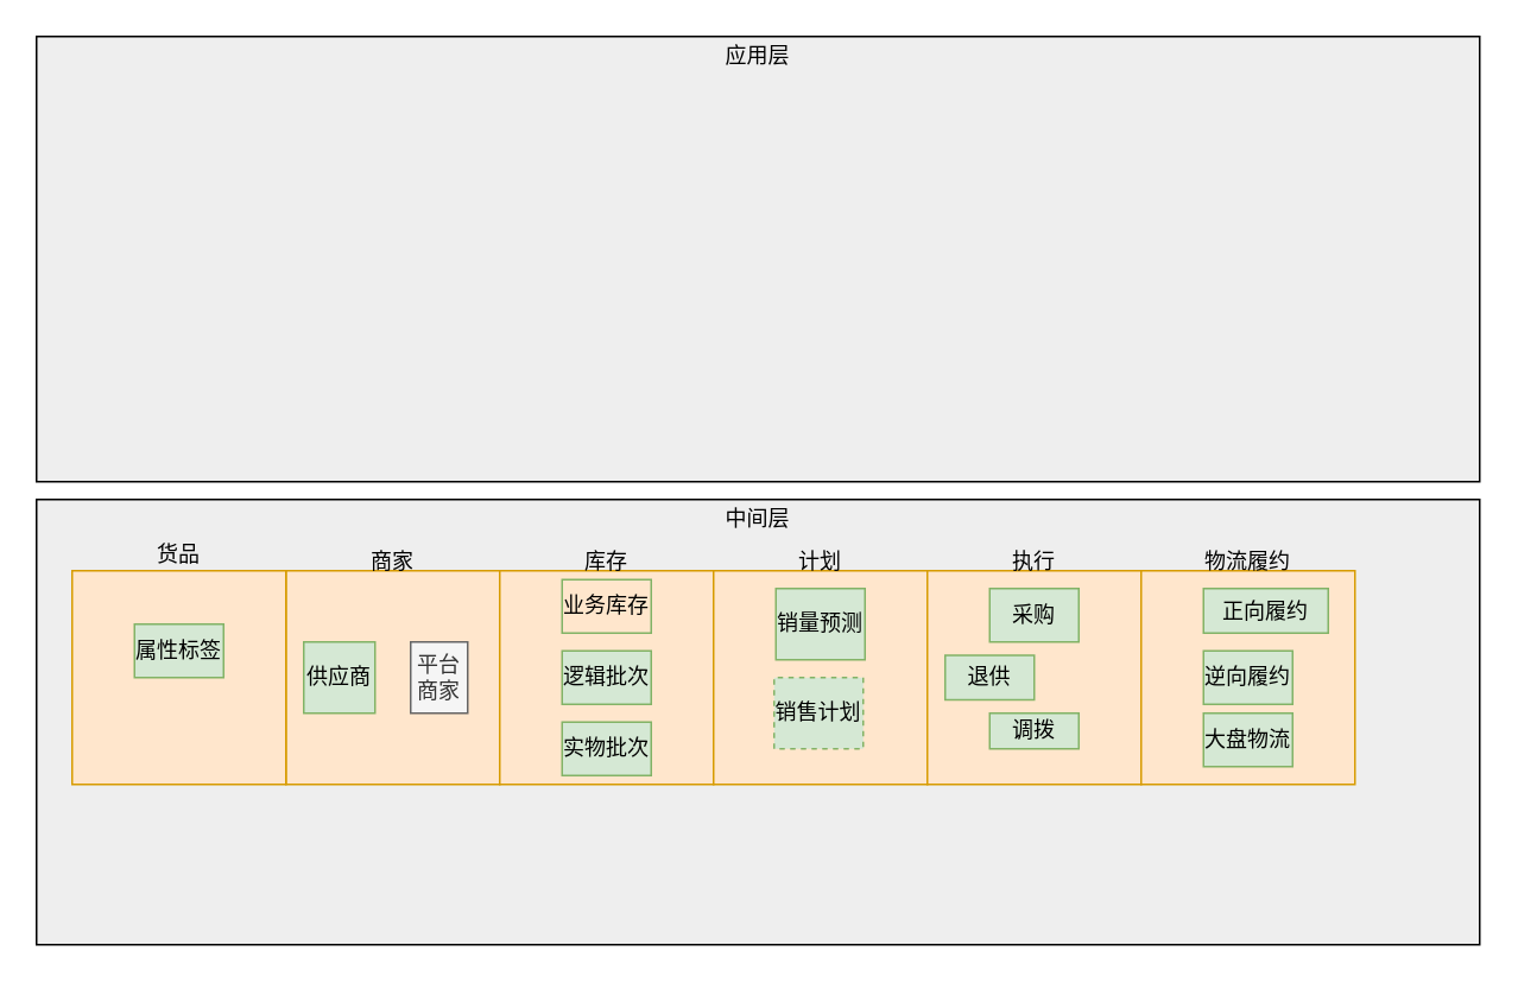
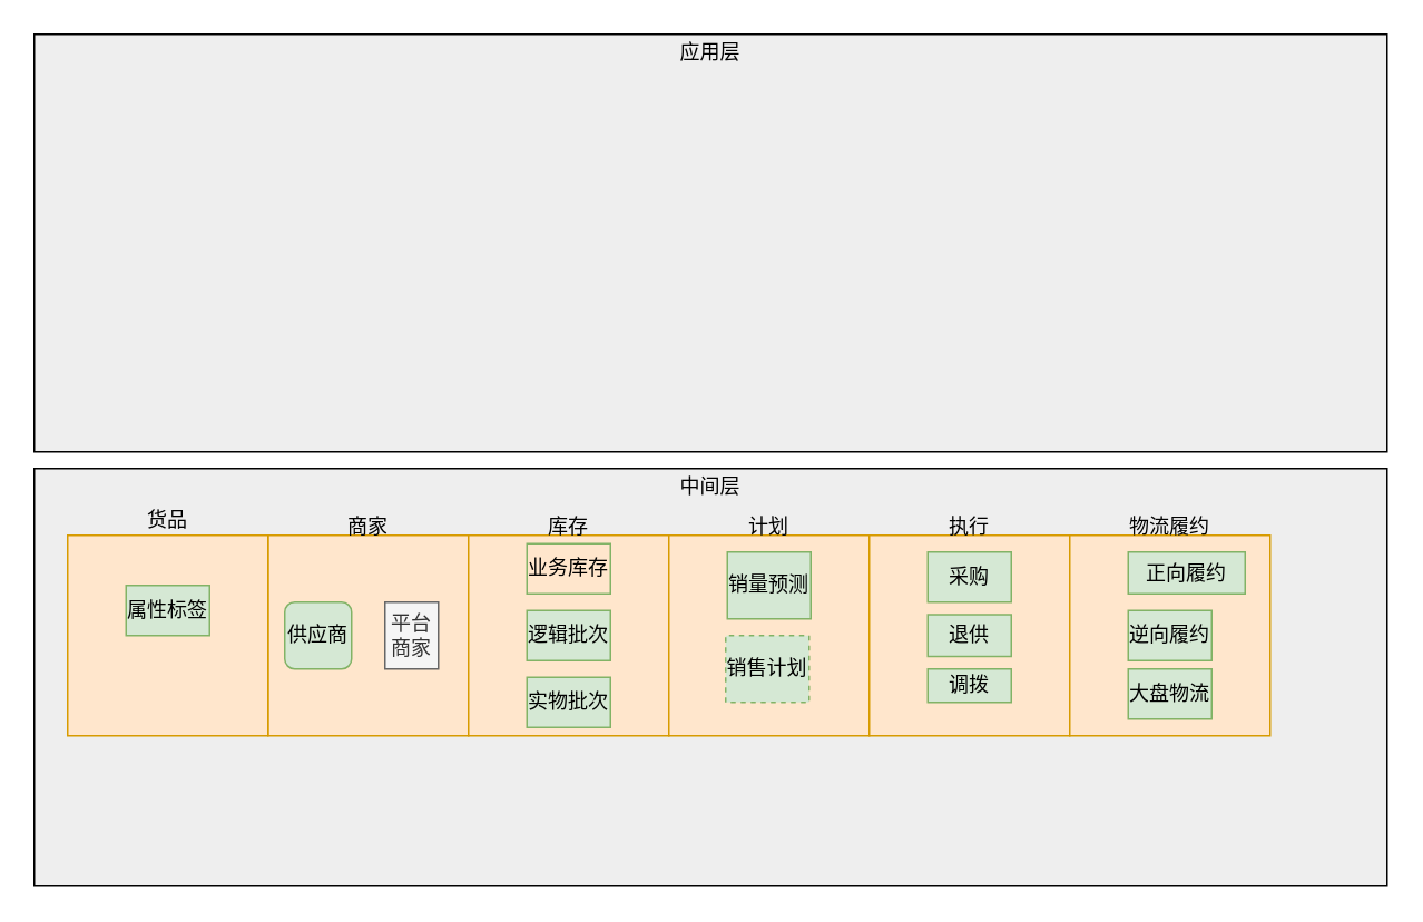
  <mxCell id="0" />
  <mxCell id="1" parent="0" />
  <mxCell id="2" value="中间层" style="rounded=0;whiteSpace=wrap;html=1;labelPosition=center;verticalLabelPosition=top;align=center;verticalAlign=bottom;spacingTop=0;spacingBottom=-20;fillColor=#EEEEEE;" vertex="1" parent="1"><mxGeometry y="280" width="810" height="250" as="geometry" x="20" /></mxCell>
  <mxCell id="3" value="" style="group" vertex="1" connectable="0" parent="1"><mxGeometry x="160" y="320" width="120" height="120" as="geometry" /></mxCell>
  <mxCell id="4" value="商家" style="whiteSpace=wrap;html=1;aspect=fixed;labelPosition=center;verticalLabelPosition=top;align=center;verticalAlign=bottom;horizontal=1;spacing=-2;spacingTop=-7;fillColor=#ffe6cc;strokeColor=#d79b00;" parent="3" vertex="1"><mxGeometry width="120" height="120" as="geometry" /></mxCell>
- <mxCell id="5" value="供应商" style="whiteSpace=wrap;html=1;direction=south;fillColor=#d5e8d4;strokeColor=#82b366;" parent="3" vertex="1"><mxGeometry x="10" y="40" width="40" height="40" as="geometry" /></mxCell>
+ <mxCell id="5" value="供应商" style="whiteSpace=wrap;html=1;direction=south;fillColor=#d5e8d4;strokeColor=#82b366;rounded=1;" parent="3" vertex="1"><mxGeometry x="10" y="40" width="40" height="40" as="geometry" /></mxCell>
  <mxCell id="6" value="平台商家" style="whiteSpace=wrap;html=1;direction=south;fillColor=#f5f5f5;strokeColor=#666666;fontColor=#333333;aspect=fixed;" parent="3" vertex="1"><mxGeometry x="70" y="40" width="32" height="40" as="geometry" /></mxCell>
  <mxCell id="7" value="" style="group" vertex="1" connectable="0" parent="1"><mxGeometry x="280" y="320" width="120" height="120" as="geometry" /></mxCell>
  <mxCell id="8" value="库存" style="whiteSpace=wrap;html=1;aspect=fixed;labelPosition=center;verticalLabelPosition=top;align=center;verticalAlign=bottom;horizontal=1;spacing=-2;spacingTop=-7;fillColor=#ffe6cc;strokeColor=#d79b00;" parent="7" vertex="1"><mxGeometry width="120" height="120" as="geometry" /></mxCell>
  <mxCell id="9" value="" style="group" vertex="1" connectable="0" parent="7"><mxGeometry x="35" y="5" width="50" height="110" as="geometry" /></mxCell>
  <mxCell id="10" value="业务库存" style="whiteSpace=wrap;html=1;direction=south;fillColor=#ffe6cc;strokeColor=#82b366;" parent="9" vertex="1"><mxGeometry width="50" height="30" as="geometry" /></mxCell>
  <mxCell id="11" value="逻辑批次" style="whiteSpace=wrap;html=1;direction=south;fillColor=#d5e8d4;strokeColor=#82b366;" parent="9" vertex="1"><mxGeometry y="40" width="50" height="30" as="geometry" /></mxCell>
  <mxCell id="12" value="实物批次" style="whiteSpace=wrap;html=1;direction=south;fillColor=#d5e8d4;strokeColor=#82b366;" vertex="1" parent="9"><mxGeometry y="80" width="50" height="30" as="geometry" /></mxCell>
  <mxCell id="13" value="" style="group" vertex="1" connectable="0" parent="1"><mxGeometry x="400" y="320" width="120" height="120" as="geometry" /></mxCell>
  <mxCell id="14" value="计划" style="whiteSpace=wrap;html=1;aspect=fixed;labelPosition=center;verticalLabelPosition=top;align=center;verticalAlign=bottom;horizontal=1;spacing=-2;spacingTop=-7;fillColor=#ffe6cc;strokeColor=#d79b00;" parent="13" vertex="1"><mxGeometry width="120" height="120" as="geometry" /></mxCell>
  <mxCell id="15" value="销售计划" style="whiteSpace=wrap;html=1;direction=south;fillColor=#d5e8d4;strokeColor=#82b366;dashed=1;" parent="13" vertex="1"><mxGeometry x="34" y="60" width="50" height="40" as="geometry" /></mxCell>
  <mxCell id="16" value="销量预测" style="whiteSpace=wrap;html=1;direction=south;fillColor=#d5e8d4;strokeColor=#82b366;" parent="13" vertex="1"><mxGeometry x="35" y="10" width="50" height="40" as="geometry" /></mxCell>
  <mxCell id="17" value="" style="group" vertex="1" connectable="0" parent="1"><mxGeometry x="520" y="320" width="120" height="120" as="geometry" /></mxCell>
  <mxCell id="18" value="执行" style="whiteSpace=wrap;html=1;aspect=fixed;labelPosition=center;verticalLabelPosition=top;align=center;verticalAlign=bottom;horizontal=1;spacing=-2;spacingTop=-7;fillColor=#ffe6cc;strokeColor=#d79b00;" parent="17" vertex="1"><mxGeometry width="120" height="120" as="geometry" /></mxCell>
  <mxCell id="19" value="采购" style="whiteSpace=wrap;html=1;direction=south;fillColor=#d5e8d4;strokeColor=#82b366;" parent="17" vertex="1"><mxGeometry x="35" y="10" width="50" height="30" as="geometry" /></mxCell>
- <mxCell id="20" value="退供" style="whiteSpace=wrap;html=1;direction=south;fillColor=#d5e8d4;strokeColor=#82b366;" parent="17" vertex="1"><mxGeometry x="10" y="47.5" width="50" height="25" as="geometry" /></mxCell>
+ <mxCell id="20" value="退供" style="whiteSpace=wrap;html=1;direction=south;fillColor=#d5e8d4;strokeColor=#82b366;" parent="17" vertex="1"><mxGeometry x="35" y="47.5" width="50" height="25" as="geometry" /></mxCell>
  <mxCell id="21" value="调拨" style="whiteSpace=wrap;html=1;direction=south;fillColor=#d5e8d4;strokeColor=#82b366;" parent="17" vertex="1"><mxGeometry x="35" y="80" width="50" height="20" as="geometry" /></mxCell>
  <mxCell id="22" value="" style="group" vertex="1" connectable="0" parent="1"><mxGeometry x="640" y="320" width="120" height="120" as="geometry" /></mxCell>
  <mxCell id="23" value="物流履约" style="whiteSpace=wrap;html=1;aspect=fixed;labelPosition=center;verticalLabelPosition=top;align=center;verticalAlign=bottom;horizontal=1;spacing=-2;spacingTop=-7;fillColor=#ffe6cc;strokeColor=#d79b00;" parent="22" vertex="1"><mxGeometry width="120" height="120" as="geometry" /></mxCell>
  <mxCell id="24" value="正向履约" style="whiteSpace=wrap;html=1;direction=south;fillColor=#d5e8d4;strokeColor=#82b366;" vertex="1" parent="22"><mxGeometry x="35" y="10" width="70" height="25" as="geometry" /></mxCell>
  <mxCell id="25" value="逆向履约" style="whiteSpace=wrap;html=1;direction=south;fillColor=#d5e8d4;strokeColor=#82b366;" vertex="1" parent="22"><mxGeometry x="35" y="45" width="50" height="30" as="geometry" /></mxCell>
  <mxCell id="26" value="大盘物流" style="whiteSpace=wrap;html=1;direction=south;fillColor=#d5e8d4;strokeColor=#82b366;" vertex="1" parent="22"><mxGeometry x="35" y="80" width="50" height="30" as="geometry" /></mxCell>
  <mxCell id="27" value="" style="group" vertex="1" connectable="0" parent="1"><mxGeometry x="40" y="320" width="120" height="120" as="geometry" /></mxCell>
  <mxCell id="28" value="货品" style="whiteSpace=wrap;html=1;aspect=fixed;fillColor=#ffe6cc;strokeColor=#d79b00;labelPosition=center;verticalLabelPosition=top;align=center;verticalAlign=bottom;" vertex="1" parent="27"><mxGeometry width="120" height="120" as="geometry" /></mxCell>
  <mxCell id="29" value="属性标签" style="whiteSpace=wrap;html=1;direction=south;fillColor=#d5e8d4;strokeColor=#82b366;" vertex="1" parent="27"><mxGeometry x="35" y="30" width="50" height="30" as="geometry" /></mxCell>
  <mxCell id="30" value="应用层" style="rounded=0;whiteSpace=wrap;html=1;labelPosition=center;verticalLabelPosition=top;align=center;verticalAlign=bottom;spacingTop=0;spacingBottom=-20;fillColor=#EEEEEE;" vertex="1" parent="1"><mxGeometry y="20" width="810" height="250" as="geometry" x="20" /></mxCell>
